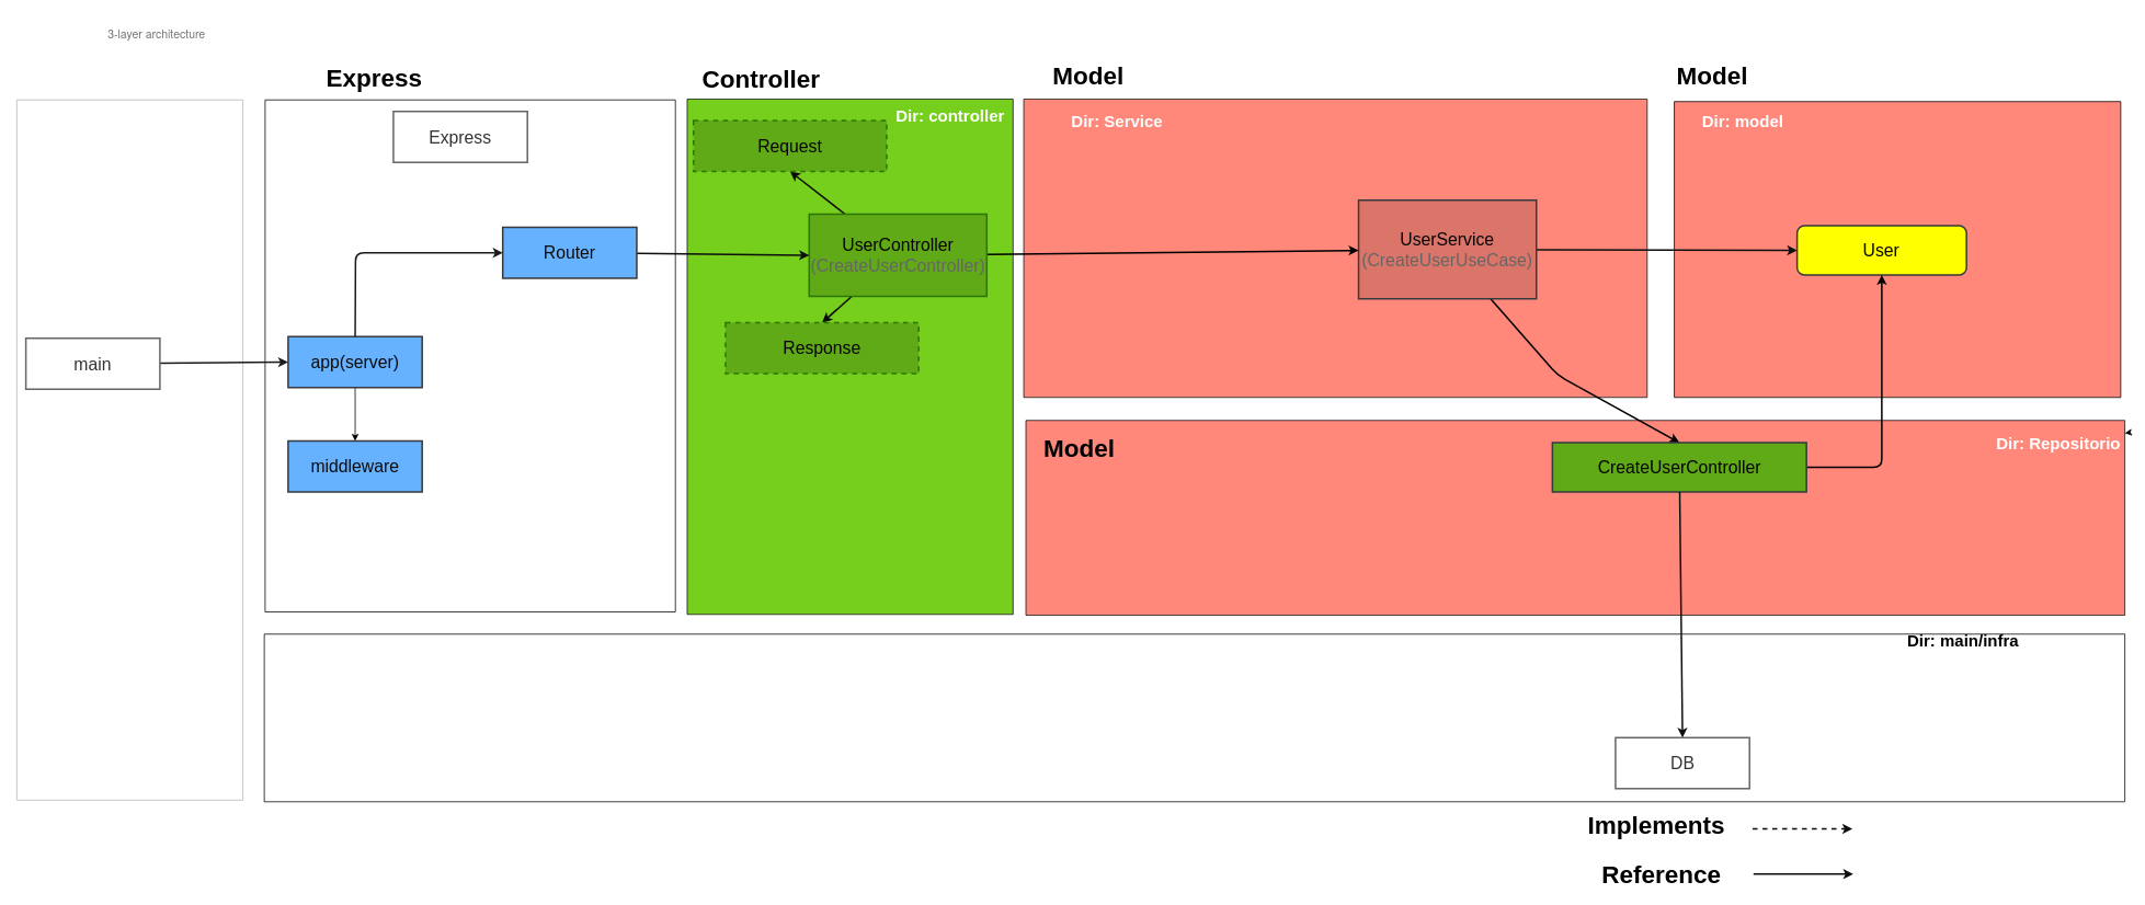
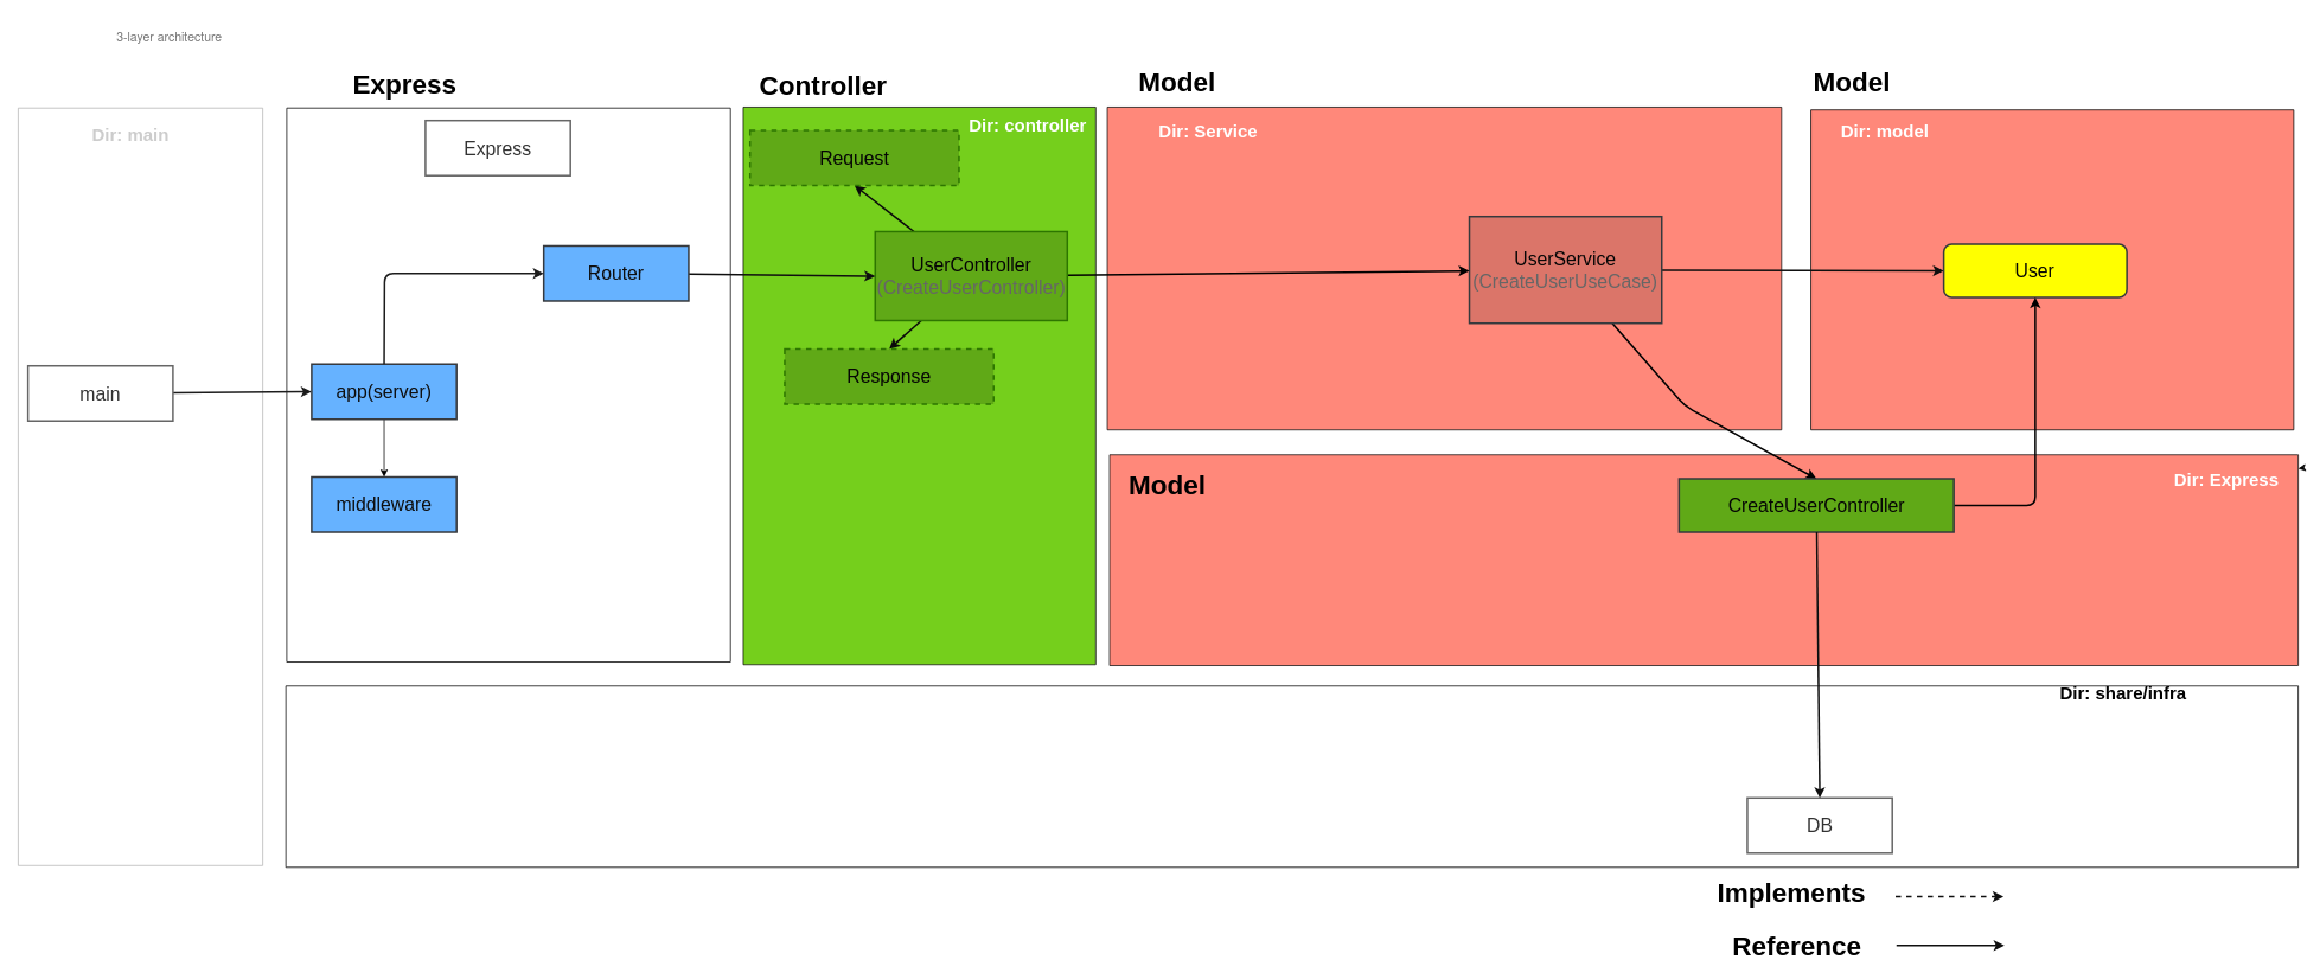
  <mxCell id="0" />
  <mxCell id="1" parent="0" />
  <mxCell id="2" value="" style="shape=note;whiteSpace=wrap;html=1;backgroundOutline=1;darkOpacity=0.05;fillColor=#FFFFFF;strokeColor=#B3B3B3;size=0;fontSize=10;fontColor=#ffffff;perimeterSpacing=1;rounded=1;" parent="1" vertex="1"><mxGeometry x="20" y="121" width="275" height="852" as="geometry" /></mxCell>
  <mxCell id="3" value="" style="shape=note;whiteSpace=wrap;html=1;backgroundOutline=1;darkOpacity=0.05;fillColor=none;size=0;fontSize=10;perimeterSpacing=1;rounded=1;" parent="1" vertex="1"><mxGeometry x="322" y="121" width="499" height="623" as="geometry" /></mxCell>
  <mxCell id="4" value="" style="shape=note;whiteSpace=wrap;html=1;backgroundOutline=1;darkOpacity=0.05;fillColor=#FF887A;strokeColor=#0F0F0F;size=0;fontSize=10;fontColor=#ffffff;rounded=1;" parent="1" vertex="1"><mxGeometry x="1247.37" y="511" width="1336.63" height="237" as="geometry" /></mxCell>
  <mxCell id="5" value="" style="shape=note;whiteSpace=wrap;html=1;backgroundOutline=1;darkOpacity=0.05;fillColor=#75CF1C;strokeColor=#0F0F0F;size=0;fontSize=10;fontColor=#ffffff;rounded=1;" parent="1" vertex="1"><mxGeometry x="835.37" y="120" width="396.38" height="627" as="geometry" /></mxCell>
  <mxCell id="6" value="" style="shape=note;whiteSpace=wrap;html=1;backgroundOutline=1;darkOpacity=0.05;fillColor=none;size=0;fontSize=10;rounded=1;" parent="1" vertex="1"><mxGeometry x="321" y="771" width="2263" height="204" as="geometry" /></mxCell>
  <mxCell id="7" value="" style="shape=note;whiteSpace=wrap;html=1;backgroundOutline=1;darkOpacity=0.05;fillColor=#FF887A;strokeColor=#000000;size=0;fontSize=10;fontColor=#000000;strokeWidth=1;rounded=1;" parent="1" vertex="1"><mxGeometry x="2036" y="123" width="543" height="360" as="geometry" /></mxCell>
  <mxCell id="8" value="" style="shape=note;whiteSpace=wrap;html=1;backgroundOutline=1;darkOpacity=0.05;fillColor=#FF887A;strokeColor=#0F0F0F;size=0;fontSize=10;fontColor=#050505;rounded=1;" parent="1" vertex="1"><mxGeometry x="1244.75" y="120" width="758.25" height="363" as="geometry" /></mxCell>
  <mxCell id="9" value="Model" style="text;html=1;strokeColor=none;fillColor=none;align=center;verticalAlign=middle;whiteSpace=wrap;rounded=1;fontColor=#000000;fontSize=30;fontStyle=1" parent="1" vertex="1"><mxGeometry x="2020" y="77" width="125" height="30" as="geometry" /></mxCell>
  <mxCell id="10" style="edgeStyle=none;html=1;strokeColor=#000000;strokeWidth=2;entryX=0.5;entryY=0;entryDx=0;entryDy=0;" parent="1" source="12" target="15" edge="1"><mxGeometry relative="1" as="geometry"><Array as="points"><mxPoint x="1894" y="456" /></Array><mxPoint x="1815" y="404" as="targetPoint" /></mxGeometry></mxCell>
  <mxCell id="11" style="edgeStyle=none;html=1;entryX=0;entryY=0.5;entryDx=0;entryDy=0;fontSize=21;fontColor=#030303;strokeColor=#0F0F0F;strokeWidth=2;" parent="1" source="12" target="13" edge="1"><mxGeometry relative="1" as="geometry" /></mxCell>
  <mxCell id="12" value="UserService&lt;br&gt;&lt;font color=&quot;#666666&quot;&gt;(CreateUserUseCase)&lt;/font&gt;" style="rounded=0;whiteSpace=wrap;html=1;fillColor=#DB7569;strokeColor=#36393d;strokeWidth=2;fontColor=#050505;arcSize=0;fontSize=21;" parent="1" vertex="1"><mxGeometry x="1652" y="243" width="216.25" height="120" as="geometry" /></mxCell>
  <mxCell id="13" value="User" style="rounded=1;whiteSpace=wrap;html=1;fillColor=#FFFF00;strokeColor=#36393d;strokeWidth=2;fontColor=#050505;fontSize=21;" parent="1" vertex="1"><mxGeometry x="2185.37" y="274" width="206" height="60" as="geometry" /></mxCell>
  <mxCell id="14" style="edgeStyle=none;html=1;entryX=0.5;entryY=1;entryDx=0;entryDy=0;fontSize=30;strokeColor=#000000;strokeWidth=2;exitX=1;exitY=0.5;exitDx=0;exitDy=0;" parent="1" source="15" target="13" edge="1"><mxGeometry relative="1" as="geometry"><Array as="points"><mxPoint x="2288.37" y="568" /></Array></mxGeometry></mxCell>
  <mxCell id="15" value="CreateUserController" style="rounded=1;whiteSpace=wrap;html=1;fillColor=#60A917;strokeColor=#36393d;strokeWidth=2;fontColor=#050505;arcSize=0;fontSize=21;" parent="1" vertex="1"><mxGeometry x="1887.75" y="538" width="309" height="60" as="geometry" /></mxCell>
  <mxCell id="16" value="DB" style="rounded=1;whiteSpace=wrap;html=1;fillColor=#FFFFFF;strokeColor=#666666;strokeWidth=2;fontColor=#333333;arcSize=0;fontSize=21;" parent="1" vertex="1"><mxGeometry x="1964.5" y="897" width="163" height="62" as="geometry" /></mxCell>
  <mxCell id="17" value="Model" style="text;html=1;strokeColor=none;fillColor=none;align=center;verticalAlign=middle;whiteSpace=wrap;rounded=1;fontColor=#000000;fontSize=30;fontStyle=1" parent="1" vertex="1"><mxGeometry x="1260.75" y="77" width="125" height="30" as="geometry" /></mxCell>
  <mxCell id="18" style="edgeStyle=none;html=1;fontSize=30;strokeColor=#000000;strokeWidth=2;" parent="1" source="21" target="12" edge="1"><mxGeometry relative="1" as="geometry"><mxPoint x="1273.25" y="306" as="targetPoint" /></mxGeometry></mxCell>
  <mxCell id="19" style="edgeStyle=none;html=1;entryX=0.5;entryY=1;entryDx=0;entryDy=0;strokeColor=#0A0A0A;strokeWidth=2;" parent="1" source="21" target="36" edge="1"><mxGeometry relative="1" as="geometry" /></mxCell>
  <mxCell id="20" style="edgeStyle=none;html=1;entryX=0.5;entryY=0;entryDx=0;entryDy=0;strokeColor=#0A0A0A;strokeWidth=2;" parent="1" source="21" target="35" edge="1"><mxGeometry relative="1" as="geometry" /></mxCell>
  <mxCell id="21" value="&lt;font style=&quot;font-size: 21px&quot;&gt;&lt;font color=&quot;#050505&quot;&gt;UserController&lt;/font&gt;&lt;br&gt;&lt;font color=&quot;#666666&quot;&gt;(CreateUserController)&lt;/font&gt;&lt;/font&gt;" style="rounded=1;whiteSpace=wrap;html=1;fillColor=#60A917;strokeColor=#2D7600;strokeWidth=2;fontColor=#030303;arcSize=0;fontSize=21;" parent="1" vertex="1"><mxGeometry x="983.75" y="260" width="216" height="100" as="geometry" /></mxCell>
  <mxCell id="22" value="Controller" style="text;html=1;strokeColor=none;fillColor=none;align=center;verticalAlign=middle;whiteSpace=wrap;rounded=1;fontColor=#000000;fontSize=30;fontStyle=1" parent="1" vertex="1"><mxGeometry x="835.37" y="80" width="181" height="30" as="geometry" /></mxCell>
  <mxCell id="23" style="edgeStyle=none;html=1;strokeColor=#0F0F0F;strokeWidth=2;entryX=0;entryY=0.5;entryDx=0;entryDy=0;" parent="1" source="24" target="21" edge="1"><mxGeometry relative="1" as="geometry"><mxPoint x="582" y="306.56" as="targetPoint" /></mxGeometry></mxCell>
  <mxCell id="24" value="Router" style="rounded=1;whiteSpace=wrap;html=1;fillColor=#66B2FF;strokeColor=#36393D;strokeWidth=2;fontColor=#0D0D0D;arcSize=0;fontSize=21;" parent="1" vertex="1"><mxGeometry x="611" y="276" width="163" height="62" as="geometry" /></mxCell>
  <mxCell id="25" value="Express" style="rounded=1;whiteSpace=wrap;html=1;fillColor=#FFFFFF;strokeColor=#666666;strokeWidth=2;fontColor=#333333;arcSize=0;fontSize=21;" parent="1" vertex="1"><mxGeometry x="478" y="135" width="163" height="62" as="geometry" /></mxCell>
  <mxCell id="26" style="edgeStyle=none;html=1;entryX=0;entryY=0.5;entryDx=0;entryDy=0;fontSize=23;strokeColor=#1C1C1C;strokeWidth=2;" parent="1" source="27" target="45" edge="1"><mxGeometry relative="1" as="geometry" /></mxCell>
  <mxCell id="27" value="main" style="rounded=1;whiteSpace=wrap;html=1;fillColor=#FFFFFF;strokeColor=#666666;strokeWidth=2;fontColor=#333333;arcSize=0;fontSize=21;" parent="1" vertex="1"><mxGeometry x="31" y="411" width="163" height="62" as="geometry" /></mxCell>
  <mxCell id="28" value="Express" style="text;html=1;strokeColor=none;fillColor=none;align=center;verticalAlign=middle;whiteSpace=wrap;rounded=1;fontColor=#000000;fontSize=30;fontStyle=1" parent="1" vertex="1"><mxGeometry x="341" y="78.5" width="228" height="30" as="geometry" /></mxCell>
  <mxCell id="29" style="edgeStyle=none;html=1;strokeColor=#0F0F0F;strokeWidth=2;dashed=1;" parent="1" edge="1"><mxGeometry relative="1" as="geometry"><mxPoint x="2131.25" y="1008" as="sourcePoint" /><mxPoint x="2252.61" y="1008" as="targetPoint" /></mxGeometry></mxCell>
  <mxCell id="30" value="Implements" style="text;html=1;strokeColor=none;fillColor=none;align=center;verticalAlign=middle;whiteSpace=wrap;rounded=1;fontColor=#000000;fontSize=30;fontStyle=1" parent="1" vertex="1"><mxGeometry x="1951.75" y="988" width="125" height="30" as="geometry" /></mxCell>
  <mxCell id="31" style="edgeStyle=none;html=1;strokeColor=#0F0F0F;strokeWidth=2;" parent="1" edge="1"><mxGeometry relative="1" as="geometry"><mxPoint x="2132.25" y="1063" as="sourcePoint" /><mxPoint x="2253.61" y="1063" as="targetPoint" /></mxGeometry></mxCell>
  <mxCell id="32" value="Reference" style="text;html=1;strokeColor=none;fillColor=none;align=center;verticalAlign=middle;whiteSpace=wrap;rounded=1;fontColor=#000000;fontSize=30;fontStyle=1" parent="1" vertex="1"><mxGeometry x="1958.25" y="1049" width="125" height="30" as="geometry" /></mxCell>
  <mxCell id="33" style="edgeStyle=none;html=1;entryX=0.5;entryY=0;entryDx=0;entryDy=0;fontSize=21;fontColor=#030303;strokeColor=#0F0F0F;strokeWidth=2;" parent="1" source="15" target="16" edge="1"><mxGeometry relative="1" as="geometry"><mxPoint x="2045.703" y="853" as="sourcePoint" /></mxGeometry></mxCell>
  <mxCell id="34" value="&lt;span style=&quot;color: rgb(117 , 117 , 117) ; font-family: &amp;quot;sohne&amp;quot; , &amp;quot;helvetica neue&amp;quot; , &amp;quot;helvetica&amp;quot; , &amp;quot;arial&amp;quot; , sans-serif ; font-size: 14px ; font-style: normal ; font-weight: 400 ; letter-spacing: normal ; text-align: center ; text-indent: 0px ; text-transform: none ; word-spacing: 0px ; background-color: rgb(255 , 255 , 255) ; display: inline ; float: none&quot;&gt;&amp;nbsp;3-layer architecture&lt;/span&gt;" style="text;whiteSpace=wrap;html=1;fontSize=21;fontColor=#030303;" parent="1" vertex="1"><mxGeometry x="125.367" y="20" width="213" height="42" as="geometry" /></mxCell>
  <mxCell id="35" value="Response" style="rounded=1;whiteSpace=wrap;html=1;fillColor=#60A917;strokeColor=#2D7600;strokeWidth=2;fontColor=#050505;arcSize=0;fontSize=21;dashed=1;" parent="1" vertex="1"><mxGeometry x="882" y="392" width="235" height="62" as="geometry" /></mxCell>
  <mxCell id="36" value="Request" style="rounded=1;whiteSpace=wrap;html=1;fillColor=#60A917;strokeColor=#2D7600;strokeWidth=2;fontColor=#050505;arcSize=0;fontSize=21;dashed=1;" parent="1" vertex="1"><mxGeometry x="843" y="146" width="235" height="62" as="geometry" /></mxCell>
  <mxCell id="37" style="edgeStyle=none;html=1;" edge="1" parent="1" source="38" target="4"><mxGeometry relative="1" as="geometry" /></mxCell>
- <mxCell id="38" value="Dir: Repositorio" style="text;html=1;strokeColor=none;fillColor=none;align=center;verticalAlign=middle;whiteSpace=wrap;rounded=1;fontColor=#FFFFFF;fontSize=20;fontStyle=1" parent="1" vertex="1"><mxGeometry x="2420" y="524" width="166.63" height="30" as="geometry" /></mxCell>
+ <mxCell id="38" value="Dir: Express" style="text;html=1;strokeColor=none;fillColor=none;align=center;verticalAlign=middle;whiteSpace=wrap;rounded=1;fontColor=#FFFFFF;fontSize=20;fontStyle=1" parent="1" vertex="1"><mxGeometry x="2420" y="524" width="166.63" height="30" as="geometry" /></mxCell>
  <mxCell id="39" value="Dir: Service" style="text;html=1;strokeColor=none;fillColor=none;align=center;verticalAlign=middle;whiteSpace=wrap;rounded=1;fontColor=#FFFFFF;fontSize=20;fontStyle=1" parent="1" vertex="1"><mxGeometry x="1253" y="132" width="211.13" height="30" as="geometry" /></mxCell>
- <mxCell id="40" value="Dir: main/infra" style="text;html=1;strokeColor=none;fillColor=none;align=center;verticalAlign=middle;whiteSpace=wrap;rounded=1;fontColor=#000000;fontSize=20;fontStyle=1" parent="1" vertex="1"><mxGeometry x="2282" y="764" width="211.13" height="30" as="geometry" /></mxCell>
+ <mxCell id="40" value="Dir: share/infra" style="text;html=1;strokeColor=none;fillColor=none;align=center;verticalAlign=middle;whiteSpace=wrap;rounded=1;fontColor=#000000;fontSize=20;fontStyle=1" parent="1" vertex="1"><mxGeometry x="2282" y="764" width="211.13" height="30" as="geometry" /></mxCell>
  <mxCell id="41" value="Dir: Infra" style="text;html=1;strokeColor=none;fillColor=none;align=center;verticalAlign=middle;whiteSpace=wrap;rounded=1;fontColor=#FFFFFF;fontSize=20;fontStyle=1" parent="1" vertex="1"><mxGeometry x="2404" y="929" width="166.63" height="30" as="geometry" /></mxCell>
  <mxCell id="42" value="Dir: Infra/http" style="text;html=1;strokeColor=none;fillColor=none;align=center;verticalAlign=middle;whiteSpace=wrap;rounded=1;fontColor=#FFFFFF;fontSize=20;fontStyle=1" parent="1" vertex="1"><mxGeometry x="662.37" y="120" width="166.63" height="30" as="geometry" /></mxCell>
+ <mxCell id="43" value="Dir: main" style="text;html=1;strokeColor=none;fillColor=none;align=center;verticalAlign=middle;whiteSpace=wrap;rounded=1;fontColor=#CCCCCC;fontSize=20;fontStyle=1" parent="1" vertex="1"><mxGeometry x="63" y="135" width="166.63" height="30" as="geometry" /></mxCell>
  <mxCell id="44" style="edgeStyle=orthogonalEdgeStyle;rounded=0;orthogonalLoop=1;jettySize=auto;html=1;fontSize=20;fontColor=#B3B3B3;" parent="1" source="45" target="47" edge="1"><mxGeometry relative="1" as="geometry" /></mxCell>
  <mxCell id="45" value="app(server)" style="rounded=1;whiteSpace=wrap;html=1;fillColor=#66B2FF;strokeColor=#36393D;strokeWidth=2;fontColor=#0D0D0D;arcSize=0;fontSize=21;" parent="1" vertex="1"><mxGeometry x="350" y="409" width="163" height="62" as="geometry" /></mxCell>
  <mxCell id="46" style="edgeStyle=none;html=1;entryX=0;entryY=0.5;entryDx=0;entryDy=0;fontSize=23;strokeColor=#1C1C1C;strokeWidth=2;exitX=0.5;exitY=0;exitDx=0;exitDy=0;" parent="1" source="45" target="24" edge="1"><mxGeometry relative="1" as="geometry"><mxPoint x="184.054" y="588" as="sourcePoint" /><mxPoint x="431.5" y="338" as="targetPoint" /><Array as="points"><mxPoint x="432" y="307" /></Array></mxGeometry></mxCell>
  <mxCell id="47" value="middleware" style="rounded=1;whiteSpace=wrap;html=1;fillColor=#66B2FF;strokeColor=#36393D;strokeWidth=2;fontColor=#0D0D0D;arcSize=0;fontSize=21;" parent="1" vertex="1"><mxGeometry x="350" y="536" width="163" height="62" as="geometry" /></mxCell>
  <mxCell id="48" value="Model" style="text;html=1;strokeColor=none;fillColor=none;align=center;verticalAlign=middle;whiteSpace=wrap;rounded=1;fontColor=#000000;fontSize=30;fontStyle=1" vertex="1" parent="1"><mxGeometry x="1250" y="530" width="125" height="30" as="geometry" /></mxCell>
  <mxCell id="49" value="Dir: model" style="text;html=1;strokeColor=none;fillColor=none;align=center;verticalAlign=middle;whiteSpace=wrap;rounded=1;fontColor=#FFFFFF;fontSize=20;fontStyle=1" vertex="1" parent="1"><mxGeometry x="2036" y="132" width="166.63" height="30" as="geometry" /></mxCell>
  <mxCell id="50" value="Dir: controller" style="text;html=1;strokeColor=none;fillColor=none;align=center;verticalAlign=middle;whiteSpace=wrap;rounded=1;fontColor=#FFFFFF;fontSize=20;fontStyle=1" vertex="1" parent="1"><mxGeometry x="1072" y="125" width="166.63" height="30" as="geometry" /></mxCell>
